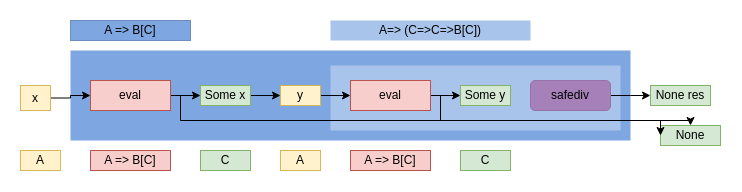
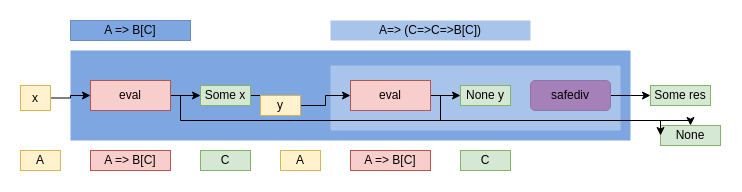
  <mxCell id="0" />
  <mxCell id="1" parent="0" />
  <mxCell id="2" value="" style="rounded=0;whiteSpace=wrap;html=1;align=left;fillColor=#7EA6E0;strokeColor=none;" vertex="1" parent="1"><mxGeometry x="70" y="50" width="560" height="90" as="geometry" /></mxCell>
  <mxCell id="3" value="" style="rounded=0;whiteSpace=wrap;html=1;align=left;fillColor=#A9C4EB;strokeColor=none;" vertex="1" parent="1"><mxGeometry x="330" y="65" width="290" height="65" as="geometry" /></mxCell>
  <mxCell id="4" style="edgeStyle=orthogonalEdgeStyle;rounded=0;orthogonalLoop=1;jettySize=auto;html=1;entryX=0;entryY=0.5;entryDx=0;entryDy=0;" edge="1" parent="1" source="6" target="10"><mxGeometry relative="1" as="geometry" /></mxCell>
  <mxCell id="5" style="edgeStyle=orthogonalEdgeStyle;rounded=0;orthogonalLoop=1;jettySize=auto;html=1;exitX=1;exitY=0.5;exitDx=0;exitDy=0;" edge="1" parent="1" source="6" target="11"><mxGeometry relative="1" as="geometry"><Array as="points"><mxPoint x="180" y="95" /><mxPoint x="180" y="120" /></Array></mxGeometry></mxCell>
  <mxCell id="6" value="eval" style="rounded=0;whiteSpace=wrap;html=1;fillColor=#f8cecc;strokeColor=#b85450;align=center;" vertex="1" parent="1"><mxGeometry x="90" y="80" width="80" height="30" as="geometry" /></mxCell>
  <mxCell id="7" style="edgeStyle=orthogonalEdgeStyle;rounded=0;orthogonalLoop=1;jettySize=auto;html=1;exitX=1;exitY=0.5;exitDx=0;exitDy=0;" edge="1" parent="1" source="8" target="6"><mxGeometry relative="1" as="geometry" /></mxCell>
  <mxCell id="8" value="x" style="text;html=1;strokeColor=#d6b656;fillColor=#fff2cc;align=center;verticalAlign=middle;whiteSpace=wrap;rounded=0;" vertex="1" parent="1"><mxGeometry x="20" y="85" width="30" height="25" as="geometry" /></mxCell>
  <mxCell id="9" style="edgeStyle=orthogonalEdgeStyle;rounded=0;orthogonalLoop=1;jettySize=auto;html=1;entryX=0;entryY=0.5;entryDx=0;entryDy=0;" edge="1" parent="1" source="10" target="16"><mxGeometry relative="1" as="geometry"><mxPoint x="290" y="95" as="targetPoint" /></mxGeometry></mxCell>
  <mxCell id="10" value="Some x" style="text;html=1;strokeColor=#82b366;fillColor=#d5e8d4;align=left;verticalAlign=middle;whiteSpace=wrap;rounded=0;" vertex="1" parent="1"><mxGeometry x="200" y="85" width="50" height="20" as="geometry" /></mxCell>
  <mxCell id="11" value="None" style="text;html=1;strokeColor=#82b366;fillColor=#d5e8d4;align=center;verticalAlign=middle;whiteSpace=wrap;rounded=0;" vertex="1" parent="1"><mxGeometry x="660" y="125" width="60" height="20" as="geometry" /></mxCell>
  <mxCell id="12" style="edgeStyle=orthogonalEdgeStyle;rounded=0;orthogonalLoop=1;jettySize=auto;html=1;entryX=0;entryY=0.5;entryDx=0;entryDy=0;" edge="1" parent="1" source="14" target="17"><mxGeometry relative="1" as="geometry" /></mxCell>
  <mxCell id="13" style="edgeStyle=orthogonalEdgeStyle;rounded=0;orthogonalLoop=1;jettySize=auto;html=1;entryX=0;entryY=0.5;entryDx=0;entryDy=0;" edge="1" parent="1" source="14" target="11"><mxGeometry relative="1" as="geometry"><Array as="points"><mxPoint x="440" y="95" /><mxPoint x="440" y="120" /></Array></mxGeometry></mxCell>
  <mxCell id="14" value="eval" style="rounded=0;whiteSpace=wrap;html=1;fillColor=#f8cecc;strokeColor=#b85450;" vertex="1" parent="1"><mxGeometry x="350" y="80" width="80" height="30" as="geometry" /></mxCell>
  <mxCell id="15" style="edgeStyle=orthogonalEdgeStyle;rounded=0;orthogonalLoop=1;jettySize=auto;html=1;" edge="1" parent="1" source="16" target="14"><mxGeometry relative="1" as="geometry" /></mxCell>
- <mxCell id="16" value="y" style="text;html=1;strokeColor=#d6b656;fillColor=#fff2cc;align=center;verticalAlign=middle;whiteSpace=wrap;rounded=0;" vertex="1" parent="1"><mxGeometry x="280" y="85" width="40" height="20" as="geometry" /></mxCell>
- <mxCell id="17" value="Some y" style="text;html=1;strokeColor=#82b366;fillColor=#d5e8d4;align=center;verticalAlign=middle;whiteSpace=wrap;rounded=0;" vertex="1" parent="1"><mxGeometry x="460" y="85" width="50" height="20" as="geometry" /></mxCell>
+ <mxCell id="16" value="y" style="text;html=1;strokeColor=#d6b656;fillColor=#fff2cc;align=center;verticalAlign=middle;whiteSpace=wrap;rounded=0;" vertex="1" parent="1"><mxGeometry x="260" y="95" width="40" height="20" as="geometry" /></mxCell>
+ <mxCell id="17" value="None y" style="text;html=1;strokeColor=#82b366;fillColor=#d5e8d4;align=center;verticalAlign=middle;whiteSpace=wrap;rounded=0;" vertex="1" parent="1"><mxGeometry x="460" y="85" width="50" height="20" as="geometry" /></mxCell>
  <mxCell id="18" style="edgeStyle=orthogonalEdgeStyle;rounded=0;orthogonalLoop=1;jettySize=auto;html=1;" edge="1" parent="1" source="19"><mxGeometry relative="1" as="geometry"><mxPoint x="650" y="95" as="targetPoint" /></mxGeometry></mxCell>
  <mxCell id="19" value="safediv" style="whiteSpace=wrap;html=1;fillColor=#A680B8;strokeColor=#9673a6;rounded=1;" vertex="1" parent="1"><mxGeometry x="530" y="80" width="80" height="30" as="geometry" /></mxCell>
- <mxCell id="20" value="None res" style="text;html=1;strokeColor=#82b366;fillColor=#d5e8d4;align=center;verticalAlign=middle;whiteSpace=wrap;rounded=0;" vertex="1" parent="1"><mxGeometry x="650" y="85" width="60" height="20" as="geometry" /></mxCell>
+ <mxCell id="20" value="Some res" style="text;html=1;strokeColor=#82b366;fillColor=#d5e8d4;align=center;verticalAlign=middle;whiteSpace=wrap;rounded=0;" vertex="1" parent="1"><mxGeometry x="650" y="85" width="60" height="20" as="geometry" /></mxCell>
  <mxCell id="21" value="A =&amp;gt; B[C]" style="text;html=1;strokeColor=#6c8ebf;fillColor=#7EA6E0;align=center;verticalAlign=middle;whiteSpace=wrap;rounded=0;" vertex="1" parent="1"><mxGeometry x="70" y="20" width="120" height="20" as="geometry" /></mxCell>
  <mxCell id="22" value="A=&amp;gt; (C=&amp;gt;C=&amp;gt;B[C])" style="text;html=1;strokeColor=none;fillColor=#A9C4EB;align=center;verticalAlign=middle;whiteSpace=wrap;rounded=0;" vertex="1" parent="1"><mxGeometry x="330" y="20" width="200" height="20" as="geometry" /></mxCell>
  <mxCell id="23" value="A" style="text;html=1;strokeColor=#d6b656;fillColor=#fff2cc;align=center;verticalAlign=middle;whiteSpace=wrap;rounded=0;" vertex="1" parent="1"><mxGeometry x="20" y="150" width="40" height="20" as="geometry" /></mxCell>
  <mxCell id="24" value="A =&amp;gt; B[C]" style="rounded=0;whiteSpace=wrap;html=1;fillColor=#f8cecc;strokeColor=#b85450;align=center;" vertex="1" parent="1"><mxGeometry x="90" y="150" width="80" height="20" as="geometry" /></mxCell>
  <mxCell id="25" value="C" style="text;html=1;strokeColor=#82b366;fillColor=#d5e8d4;align=center;verticalAlign=middle;whiteSpace=wrap;rounded=0;" vertex="1" parent="1"><mxGeometry x="200" y="150" width="50" height="20" as="geometry" /></mxCell>
  <mxCell id="26" value="A =&amp;gt; B[C]" style="rounded=0;whiteSpace=wrap;html=1;fillColor=#f8cecc;strokeColor=#b85450;align=center;" vertex="1" parent="1"><mxGeometry x="350" y="150" width="80" height="20" as="geometry" /></mxCell>
  <mxCell id="27" value="A" style="text;html=1;strokeColor=#d6b656;fillColor=#fff2cc;align=center;verticalAlign=middle;whiteSpace=wrap;rounded=0;" vertex="1" parent="1"><mxGeometry x="280" y="150" width="40" height="20" as="geometry" /></mxCell>
  <mxCell id="28" value="C" style="text;html=1;strokeColor=#82b366;fillColor=#d5e8d4;align=center;verticalAlign=middle;whiteSpace=wrap;rounded=0;" vertex="1" parent="1"><mxGeometry x="460" y="150" width="50" height="20" as="geometry" /></mxCell>
  <mxCell id="29" value="Some x" style="text;html=1;strokeColor=#82b366;fillColor=#d5e8d4;align=center;verticalAlign=middle;whiteSpace=wrap;rounded=0;" vertex="1" parent="1"><mxGeometry x="200" y="85" width="50" height="20" as="geometry" /></mxCell>
